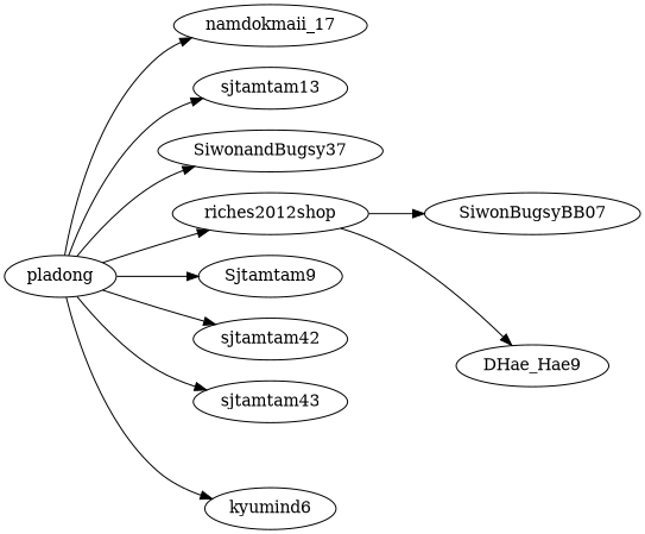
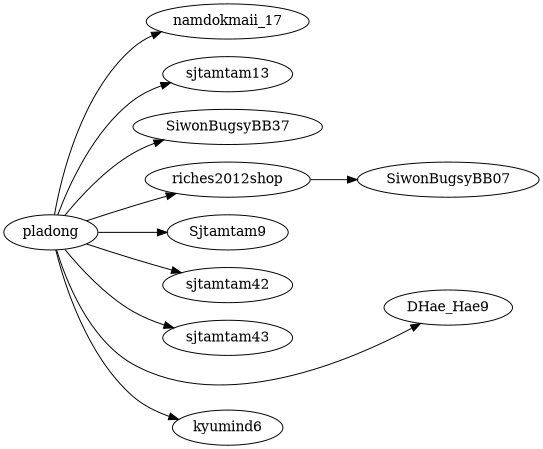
  strict digraph {
    rankdir=LR
    n1 [label=namdokmaii_17]
    pladong
    sjtamtam13
-   SiwonandBugsy37
+   SiwonandBugsy37 [label=SiwonBugsyBB37]
    riches2012shop
    Sjtamtam9
    n7 [label=sjtamtam42]
    sjtamtam43
    DHae_Hae9
    kyumind6
    SiwonBugsyBB07
    pladong -> n1
    pladong -> sjtamtam13
    pladong -> SiwonandBugsy37
    pladong -> riches2012shop
    pladong -> Sjtamtam9
    pladong -> n7
    pladong -> sjtamtam43
-   riches2012shop -> DHae_Hae9
+   pladong -> DHae_Hae9
    pladong -> kyumind6
    riches2012shop -> SiwonBugsyBB07
  }
